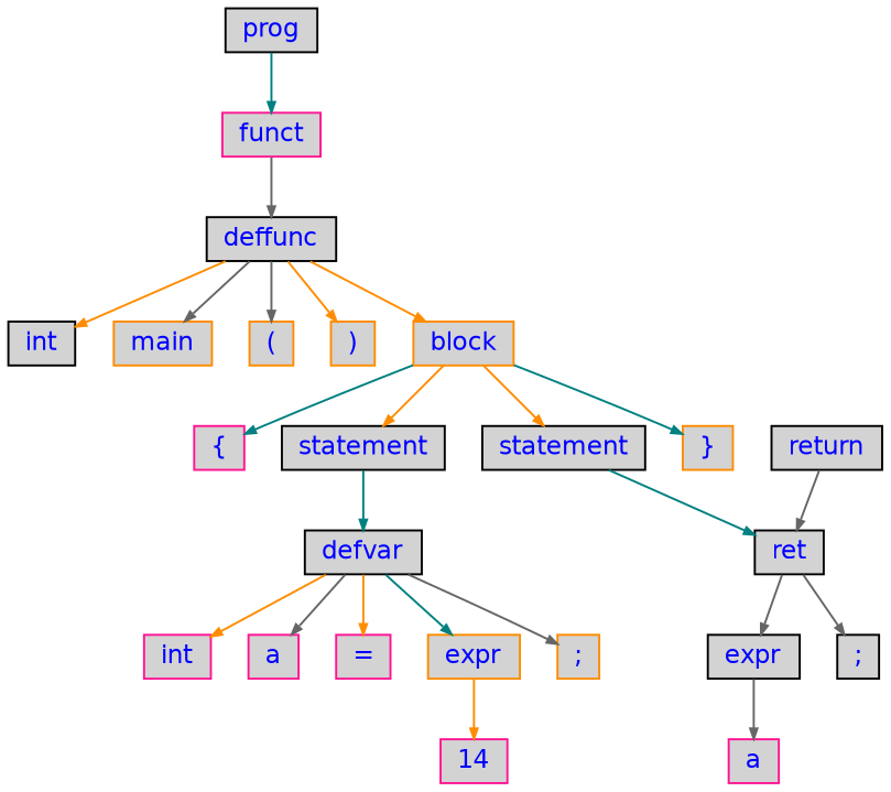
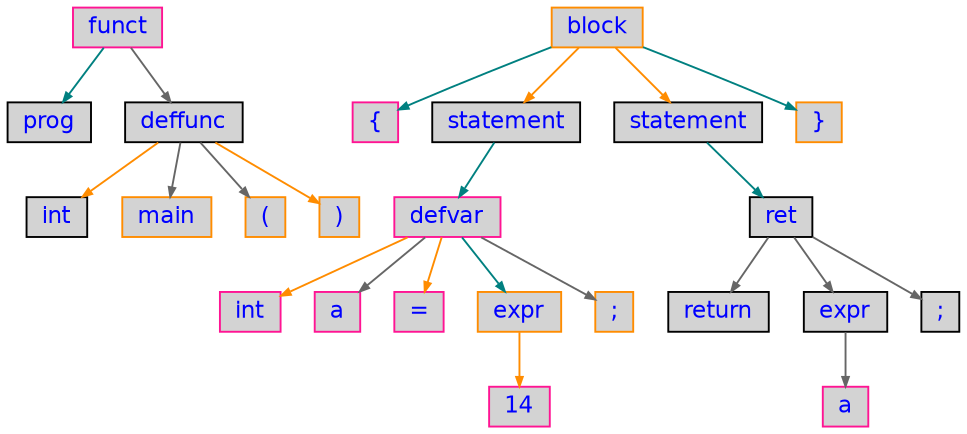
  digraph {
    ordering=out
    ranksep=.4
    node [color=black fillcolor=lightgrey fixedsize=false fontcolor=blue fontname=Helvetica fontsize=12 shape=box style="filled, solid"]
    edge [arrowsize=.5 color=gray40]
    n1 [height=.25 label=prog width=.25]
    n2 [color=deeppink height=.25 label=funct width=.25]
    n3 [height=.25 label=deffunc width=.25]
    n4 [height=.25 label=int width=.25]
    n5 [color=darkorange height=.25 label=main width=.25]
    n6 [color=darkorange height=.25 label="(" width=.25]
    n7 [color=darkorange height=.25 label=")" width=.25]
    n8 [color=darkorange height=.25 label=block width=.25]
    n9 [color=deeppink height=.25 label="{" width=.25]
    n10 [height=.25 label=statement width=.25]
    n11 [height=.25 label=statement width=.25]
    n12 [color=darkorange height=.25 label="}" width=.25]
-   n13 [height=.25 label=defvar width=.25]
+   n13 [color=deeppink height=.25 label=defvar width=.25]
    n14 [height=.25 label=ret width=.25]
    n15 [color=deeppink height=.25 label=int width=.25]
    n16 [color=deeppink height=.25 label=a width=.25]
    n17 [color=deeppink height=.25 label="=" width=.25]
    n18 [color=darkorange height=.25 label=expr width=.25]
    n19 [color=darkorange height=.25 label=";" width=.25]
    n20 [color=deeppink height=.25 label=14 width=.25]
    n21 [height=.25 label=return width=.25]
    n22 [height=.25 label=expr width=.25]
    n23 [height=.25 label=";" width=.25]
    n24 [color=deeppink height=.25 label=a width=.25]
-   n1 -> n2 [color=teal]
+   n2 -> n1 [color=teal]
    n2 -> n3
    n3 -> n4 [color=darkorange]
    n3 -> n5
    n3 -> n6
    n3 -> n7 [color=darkorange]
-   n3 -> n8 [color=darkorange]
    n8 -> n9 [color=teal]
    n8 -> n10 [color=darkorange]
    n8 -> n11 [color=darkorange]
    n8 -> n12 [color=teal]
    n10 -> n13 [color=teal]
    n11 -> n14 [color=teal]
    n13 -> n15 [color=darkorange]
    n13 -> n16
    n13 -> n17 [color=darkorange]
    n13 -> n18 [color=teal]
    n13 -> n19
-   n21 -> n14
+   n14 -> n21
    n14 -> n22
    n14 -> n23
    n18 -> n20 [color=darkorange]
    n22 -> n24
  }
